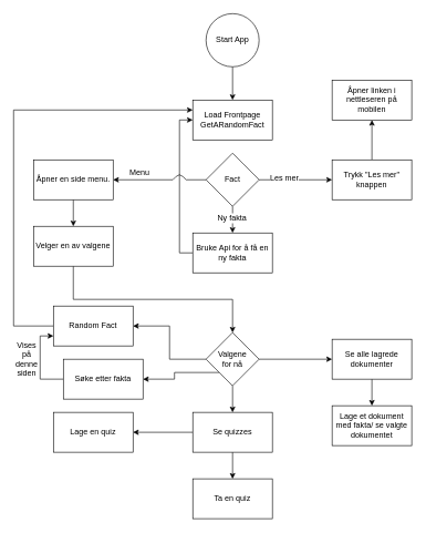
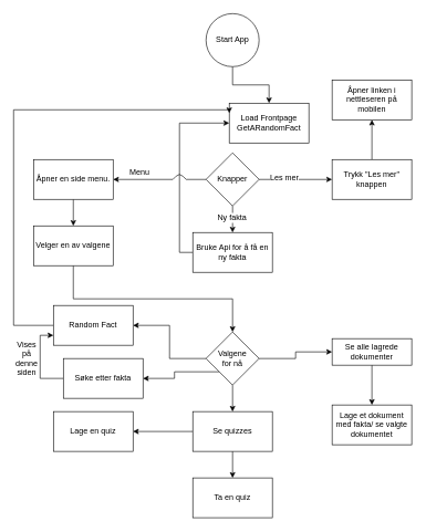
  <mxCell id="0" />
  <mxCell id="1" parent="0" />
  <mxCell id="2" style="edgeStyle=orthogonalEdgeStyle;rounded=0;orthogonalLoop=1;jettySize=auto;html=1;entryX=0.5;entryY=0;entryDx=0;entryDy=0;" edge="1" parent="1" source="3" target="4"><mxGeometry relative="1" as="geometry" /></mxCell>
  <mxCell id="3" value="Start App" style="ellipse;whiteSpace=wrap;html=1;aspect=fixed;" vertex="1" parent="1"><mxGeometry x="310" y="20" width="80" height="80" as="geometry" /></mxCell>
- <mxCell id="4" value="Load Frontpage&lt;br&gt;GetARandomFact" style="rounded=0;whiteSpace=wrap;html=1;" vertex="1" parent="1"><mxGeometry x="290" y="150" width="120" height="60" as="geometry" /></mxCell>
+ <mxCell id="4" value="Load Frontpage&lt;br&gt;GetARandomFact" style="rounded=0;whiteSpace=wrap;html=1;" vertex="1" parent="1"><mxGeometry x="345" y="155" width="120" height="60" as="geometry" /></mxCell>
  <mxCell id="5" style="edgeStyle=orthogonalEdgeStyle;rounded=0;orthogonalLoop=1;jettySize=auto;html=1;exitX=0;exitY=0.5;exitDx=0;exitDy=0;entryX=0;entryY=0.5;entryDx=0;entryDy=0;" edge="1" parent="1" source="6" target="4"><mxGeometry relative="1" as="geometry" /></mxCell>
  <mxCell id="6" value="Bruke Api for å få en ny fakta" style="rounded=0;whiteSpace=wrap;html=1;" vertex="1" parent="1"><mxGeometry x="290" y="350" width="120" height="60" as="geometry" /></mxCell>
  <mxCell id="7" style="edgeStyle=orthogonalEdgeStyle;rounded=0;orthogonalLoop=1;jettySize=auto;html=1;exitX=0.5;exitY=0;exitDx=0;exitDy=0;" edge="1" parent="1" source="8" target="14"><mxGeometry relative="1" as="geometry" /></mxCell>
  <mxCell id="8" value="Trykk &quot;Les mer&quot; knappen" style="rounded=0;whiteSpace=wrap;html=1;" vertex="1" parent="1"><mxGeometry x="500" y="240" width="120" height="60" as="geometry" /></mxCell>
  <mxCell id="9" style="edgeStyle=orthogonalEdgeStyle;rounded=0;orthogonalLoop=1;jettySize=auto;html=1;exitX=1;exitY=0.5;exitDx=0;exitDy=0;entryX=0;entryY=0.5;entryDx=0;entryDy=0;" edge="1" parent="1" source="13" target="8"><mxGeometry relative="1" as="geometry" /></mxCell>
  <mxCell id="10" value="Les mer" style="text;html=1;align=center;verticalAlign=middle;resizable=0;points=[];labelBackgroundColor=#ffffff;" vertex="1" connectable="0" parent="9"><mxGeometry x="-0.32" y="4" relative="1" as="geometry"><mxPoint as="offset" /></mxGeometry></mxCell>
  <mxCell id="11" style="edgeStyle=orthogonalEdgeStyle;rounded=0;orthogonalLoop=1;jettySize=auto;html=1;exitX=0.5;exitY=1;exitDx=0;exitDy=0;entryX=0.5;entryY=0;entryDx=0;entryDy=0;" edge="1" parent="1" source="13" target="6"><mxGeometry relative="1" as="geometry"><Array as="points"><mxPoint x="350" y="330" /><mxPoint x="350" y="330" /></Array></mxGeometry></mxCell>
  <mxCell id="12" value="Ny fakta" style="text;html=1;align=center;verticalAlign=middle;resizable=0;points=[];labelBackgroundColor=#ffffff;" vertex="1" connectable="0" parent="11"><mxGeometry x="-0.137" y="-2" relative="1" as="geometry"><mxPoint as="offset" /></mxGeometry></mxCell>
- <mxCell id="13" value="Fact" style="rhombus;whiteSpace=wrap;html=1;" vertex="1" parent="1"><mxGeometry x="310" y="230" width="80" height="80" as="geometry" /></mxCell>
+ <mxCell id="13" value="Knapper" style="rhombus;whiteSpace=wrap;html=1;" vertex="1" parent="1"><mxGeometry x="310" y="230" width="80" height="80" as="geometry" /></mxCell>
  <mxCell id="14" value="Åpner linken i nettleseren på mobilen" style="rounded=0;whiteSpace=wrap;html=1;" vertex="1" parent="1"><mxGeometry x="500" y="120" width="120" height="60" as="geometry" /></mxCell>
  <mxCell id="15" value="" style="endArrow=none;html=1;" edge="1" parent="1"><mxGeometry width="50" height="50" relative="1" as="geometry"><mxPoint x="260" y="270" as="sourcePoint" /><mxPoint x="280" y="270" as="targetPoint" /><Array as="points"><mxPoint x="270" y="260" /></Array></mxGeometry></mxCell>
  <mxCell id="16" value="" style="endArrow=none;html=1;entryX=0;entryY=0.5;entryDx=0;entryDy=0;" edge="1" parent="1" target="13"><mxGeometry width="50" height="50" relative="1" as="geometry"><mxPoint x="280" y="270" as="sourcePoint" /><mxPoint x="310" y="430" as="targetPoint" /></mxGeometry></mxCell>
  <mxCell id="17" style="edgeStyle=orthogonalEdgeStyle;rounded=0;orthogonalLoop=1;jettySize=auto;html=1;exitX=0.5;exitY=1;exitDx=0;exitDy=0;entryX=0.5;entryY=0;entryDx=0;entryDy=0;" edge="1" parent="1" source="18" target="22"><mxGeometry relative="1" as="geometry" /></mxCell>
  <mxCell id="18" value="Åpner en side menu." style="rounded=0;whiteSpace=wrap;html=1;" vertex="1" parent="1"><mxGeometry x="50" y="240" width="120" height="60" as="geometry" /></mxCell>
  <mxCell id="19" value="" style="endArrow=classic;html=1;entryX=1;entryY=0.5;entryDx=0;entryDy=0;" edge="1" parent="1" target="18"><mxGeometry width="50" height="50" relative="1" as="geometry"><mxPoint x="260" y="270" as="sourcePoint" /><mxPoint x="100" y="430" as="targetPoint" /></mxGeometry></mxCell>
  <mxCell id="20" value="Menu" style="text;html=1;strokeColor=none;fillColor=none;align=center;verticalAlign=middle;whiteSpace=wrap;rounded=0;" vertex="1" parent="1"><mxGeometry x="190" y="250" width="40" height="20" as="geometry" /></mxCell>
  <mxCell id="21" style="edgeStyle=orthogonalEdgeStyle;rounded=0;orthogonalLoop=1;jettySize=auto;html=1;exitX=0.5;exitY=1;exitDx=0;exitDy=0;entryX=0.5;entryY=0;entryDx=0;entryDy=0;" edge="1" parent="1" source="22" target="27"><mxGeometry relative="1" as="geometry" /></mxCell>
  <mxCell id="22" value="Velger en av valgene" style="rounded=0;whiteSpace=wrap;html=1;" vertex="1" parent="1"><mxGeometry x="50" y="340" width="120" height="60" as="geometry" /></mxCell>
  <mxCell id="23" style="edgeStyle=orthogonalEdgeStyle;rounded=0;orthogonalLoop=1;jettySize=auto;html=1;exitX=0;exitY=0.5;exitDx=0;exitDy=0;entryX=1;entryY=0.5;entryDx=0;entryDy=0;" edge="1" parent="1" source="27" target="29"><mxGeometry relative="1" as="geometry" /></mxCell>
  <mxCell id="24" style="edgeStyle=orthogonalEdgeStyle;rounded=0;orthogonalLoop=1;jettySize=auto;html=1;exitX=1;exitY=0.5;exitDx=0;exitDy=0;entryX=0;entryY=0.5;entryDx=0;entryDy=0;" edge="1" parent="1" source="27" target="31"><mxGeometry relative="1" as="geometry" /></mxCell>
  <mxCell id="25" style="edgeStyle=orthogonalEdgeStyle;rounded=0;orthogonalLoop=1;jettySize=auto;html=1;exitX=0.5;exitY=1;exitDx=0;exitDy=0;entryX=0.5;entryY=0;entryDx=0;entryDy=0;" edge="1" parent="1" source="27" target="34"><mxGeometry relative="1" as="geometry" /></mxCell>
  <mxCell id="26" style="edgeStyle=orthogonalEdgeStyle;rounded=0;orthogonalLoop=1;jettySize=auto;html=1;exitX=0;exitY=1;exitDx=0;exitDy=0;entryX=1;entryY=0.5;entryDx=0;entryDy=0;" edge="1" parent="1" source="27" target="39"><mxGeometry relative="1" as="geometry" /></mxCell>
  <mxCell id="27" value="Valgene &lt;br&gt;for nå" style="rhombus;whiteSpace=wrap;html=1;" vertex="1" parent="1"><mxGeometry x="310" y="500" width="80" height="80" as="geometry" /></mxCell>
  <mxCell id="28" style="edgeStyle=orthogonalEdgeStyle;rounded=0;orthogonalLoop=1;jettySize=auto;html=1;exitX=0;exitY=0.5;exitDx=0;exitDy=0;entryX=0;entryY=0.25;entryDx=0;entryDy=0;" edge="1" parent="1" source="29" target="4"><mxGeometry relative="1" as="geometry"><Array as="points"><mxPoint x="20" y="490" /><mxPoint x="20" y="165" /></Array></mxGeometry></mxCell>
  <mxCell id="29" value="Random Fact" style="rounded=0;whiteSpace=wrap;html=1;" vertex="1" parent="1"><mxGeometry x="80" y="460" width="120" height="60" as="geometry" /></mxCell>
  <mxCell id="30" style="edgeStyle=orthogonalEdgeStyle;rounded=0;orthogonalLoop=1;jettySize=auto;html=1;exitX=0.5;exitY=1;exitDx=0;exitDy=0;entryX=0.5;entryY=0;entryDx=0;entryDy=0;" edge="1" parent="1" source="31" target="35"><mxGeometry relative="1" as="geometry" /></mxCell>
- <mxCell id="31" value="Se alle lagrede dokumenter" style="rounded=0;whiteSpace=wrap;html=1;" vertex="1" parent="1"><mxGeometry x="500" y="510" width="120" height="60" as="geometry" /></mxCell>
+ <mxCell id="31" value="Se alle lagrede dokumenter" style="rounded=0;whiteSpace=wrap;html=1;" vertex="1" parent="1"><mxGeometry x="500" y="510" width="120" height="40" as="geometry" /></mxCell>
  <mxCell id="32" style="edgeStyle=orthogonalEdgeStyle;rounded=0;orthogonalLoop=1;jettySize=auto;html=1;exitX=0.5;exitY=1;exitDx=0;exitDy=0;entryX=0.5;entryY=0;entryDx=0;entryDy=0;" edge="1" parent="1" source="34" target="37"><mxGeometry relative="1" as="geometry" /></mxCell>
  <mxCell id="33" style="edgeStyle=orthogonalEdgeStyle;rounded=0;orthogonalLoop=1;jettySize=auto;html=1;exitX=0;exitY=0.5;exitDx=0;exitDy=0;" edge="1" parent="1" source="34" target="36"><mxGeometry relative="1" as="geometry" /></mxCell>
  <mxCell id="34" value="Se quizzes" style="rounded=0;whiteSpace=wrap;html=1;" vertex="1" parent="1"><mxGeometry x="290" y="620" width="120" height="60" as="geometry" /></mxCell>
  <mxCell id="35" value="Lage et dokument med fakta/ se valgte dokumentet" style="rounded=0;whiteSpace=wrap;html=1;" vertex="1" parent="1"><mxGeometry x="500" y="610" width="120" height="60" as="geometry" /></mxCell>
  <mxCell id="36" value="Lage en quiz" style="rounded=0;whiteSpace=wrap;html=1;" vertex="1" parent="1"><mxGeometry x="80" y="620" width="120" height="60" as="geometry" /></mxCell>
  <mxCell id="37" value="Ta en quiz" style="rounded=0;whiteSpace=wrap;html=1;" vertex="1" parent="1"><mxGeometry x="290" y="720" width="120" height="60" as="geometry" /></mxCell>
  <mxCell id="38" style="edgeStyle=orthogonalEdgeStyle;rounded=0;orthogonalLoop=1;jettySize=auto;html=1;exitX=0;exitY=0.5;exitDx=0;exitDy=0;entryX=0;entryY=0.75;entryDx=0;entryDy=0;" edge="1" parent="1" source="39" target="29"><mxGeometry relative="1" as="geometry" /></mxCell>
  <mxCell id="39" value="Søke etter fakta" style="rounded=0;whiteSpace=wrap;html=1;" vertex="1" parent="1"><mxGeometry x="95" y="540" width="120" height="60" as="geometry" /></mxCell>
  <mxCell id="40" value="Vises på denne siden" style="text;html=1;strokeColor=none;fillColor=none;align=center;verticalAlign=middle;whiteSpace=wrap;rounded=0;" vertex="1" parent="1"><mxGeometry x="20" y="530" width="40" height="20" as="geometry" /></mxCell>
